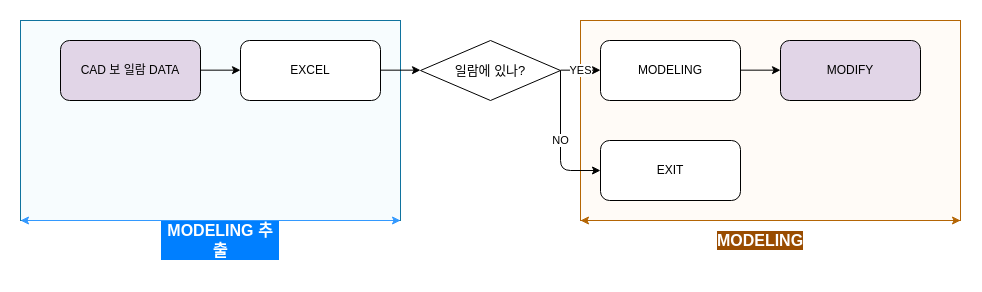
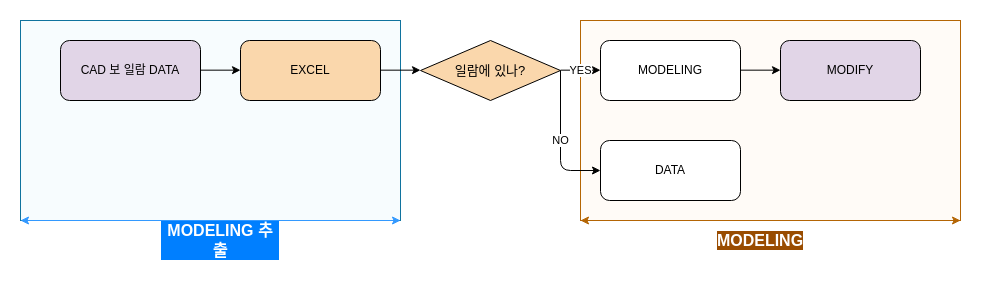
  <mxCell id="0" />
  <mxCell id="1" parent="0" />
  <mxCell id="2" value="" style="rounded=0;whiteSpace=wrap;html=1;fillColor=#b1ddf0;strokeColor=#10739e;shadow=0;strokeOpacity=100;fillOpacity=10;" parent="1" vertex="1"><mxGeometry x="20" y="20" width="380" height="200" as="geometry" /></mxCell>
  <mxCell id="3" value="CAD 보 일람 DATA" style="rounded=1;whiteSpace=wrap;html=1;fillColor=#e1d5e7;" parent="1" vertex="1"><mxGeometry x="60" y="40" width="140" height="60" as="geometry" /></mxCell>
- <mxCell id="4" value="EXCEL" style="rounded=1;whiteSpace=wrap;html=1;" parent="1" vertex="1"><mxGeometry x="240" y="40" width="140" height="60" as="geometry" /></mxCell>
+ <mxCell id="4" value="EXCEL" style="rounded=1;whiteSpace=wrap;html=1;fillColor=#fad7ac;" parent="1" vertex="1"><mxGeometry x="240" y="40" width="140" height="60" as="geometry" /></mxCell>
  <mxCell id="5" value="" style="rounded=0;whiteSpace=wrap;html=1;strokeColor=#b46504;shadow=0;strokeOpacity=100;fillOpacity=10;fillColor=#fad7ac;" parent="1" vertex="1"><mxGeometry x="580" y="20" width="380" height="200" as="geometry" /></mxCell>
  <mxCell id="6" value="MODELING" style="rounded=1;whiteSpace=wrap;html=1;" parent="1" vertex="1"><mxGeometry x="600" y="40" width="140" height="60" as="geometry" /></mxCell>
  <mxCell id="7" value="" style="endArrow=classic;html=1;exitX=1;exitY=0.5;exitDx=0;exitDy=0;entryX=0;entryY=0.5;entryDx=0;entryDy=0;" parent="1" edge="1"><mxGeometry width="50" height="50" relative="1" as="geometry"><mxPoint x="380" y="69.66" as="sourcePoint" /><mxPoint x="420" y="69.66" as="targetPoint" /></mxGeometry></mxCell>
- <mxCell id="8" value="EXIT" style="rounded=1;whiteSpace=wrap;html=1;" parent="1" vertex="1"><mxGeometry x="600" y="140" width="140" height="60" as="geometry" /></mxCell>
+ <mxCell id="8" value="DATA" style="rounded=1;whiteSpace=wrap;html=1;" parent="1" vertex="1"><mxGeometry x="600" y="140" width="140" height="60" as="geometry" /></mxCell>
  <mxCell id="9" value="MODIFY" style="rounded=1;whiteSpace=wrap;html=1;fillColor=#e1d5e7;" parent="1" vertex="1"><mxGeometry x="780" y="40" width="140" height="60" as="geometry" /></mxCell>
  <mxCell id="10" value="" style="endArrow=classic;html=1;exitX=1;exitY=0.5;exitDx=0;exitDy=0;entryX=0;entryY=0.5;entryDx=0;entryDy=0;" parent="1" edge="1"><mxGeometry width="50" height="50" relative="1" as="geometry"><mxPoint x="740" y="69.66" as="sourcePoint" /><mxPoint x="780" y="69.66" as="targetPoint" /></mxGeometry></mxCell>
  <mxCell id="11" value="NO" style="endArrow=classic;html=1;exitX=1;exitY=0.5;exitDx=0;exitDy=0;entryX=0;entryY=0.5;entryDx=0;entryDy=0;" parent="1" edge="1"><mxGeometry width="50" height="50" relative="1" as="geometry"><mxPoint x="560" y="70" as="sourcePoint" /><mxPoint x="600" y="170" as="targetPoint" /><Array as="points"><mxPoint x="560" y="170" /></Array></mxGeometry></mxCell>
  <mxCell id="12" value="" style="endArrow=classic;html=1;exitX=1;exitY=0.5;exitDx=0;exitDy=0;entryX=0;entryY=0.5;entryDx=0;entryDy=0;" parent="1" edge="1"><mxGeometry width="50" height="50" relative="1" as="geometry"><mxPoint x="200" y="69.66" as="sourcePoint" /><mxPoint x="240" y="69.66" as="targetPoint" /></mxGeometry></mxCell>
  <mxCell id="13" value="" style="endArrow=classic;startArrow=classic;html=1;strokeColor=#3399FF;" parent="1" edge="1"><mxGeometry width="50" height="50" relative="1" as="geometry"><mxPoint x="20" y="220" as="sourcePoint" /><mxPoint x="400" y="220" as="targetPoint" /></mxGeometry></mxCell>
  <mxCell id="14" value="" style="endArrow=classic;startArrow=classic;html=1;strokeColor=#b46504;fillColor=#fad7ac;" parent="1" edge="1"><mxGeometry width="50" height="50" relative="1" as="geometry"><mxPoint x="580" y="220" as="sourcePoint" /><mxPoint x="960" y="220" as="targetPoint" /></mxGeometry></mxCell>
  <mxCell id="15" value="MODELING 추출" style="rounded=0;whiteSpace=wrap;html=1;fillColor=none;strokeColor=none;fontSize=16;fontStyle=1;labelBackgroundColor=#007FFF;fontColor=#FFFFFF;" parent="1" vertex="1"><mxGeometry x="160" y="210" width="120" height="60" as="geometry" /></mxCell>
  <mxCell id="16" value="MODELING" style="rounded=0;whiteSpace=wrap;html=1;fillColor=none;strokeColor=none;fontSize=16;fontStyle=1;labelBackgroundColor=#994C00;fontColor=#FFFFFF;" parent="1" vertex="1"><mxGeometry x="700" y="210" width="120" height="60" as="geometry" /></mxCell>
- <mxCell id="17" value="일람에 있나?" style="rhombus;whiteSpace=wrap;html=1;shadow=0;labelBackgroundColor=none;fontSize=13;" parent="1" vertex="1"><mxGeometry x="420" y="40" width="140" height="60" as="geometry" /></mxCell>
+ <mxCell id="17" value="일람에 있나?" style="rhombus;whiteSpace=wrap;html=1;shadow=0;labelBackgroundColor=none;fontSize=13;fillColor=#fad7ac;" parent="1" vertex="1"><mxGeometry x="420" y="40" width="140" height="60" as="geometry" /></mxCell>
  <mxCell id="18" value="YES" style="endArrow=classic;html=1;exitX=1;exitY=0.5;exitDx=0;exitDy=0;entryX=0;entryY=0.5;entryDx=0;entryDy=0;" parent="1" edge="1"><mxGeometry width="50" height="50" relative="1" as="geometry"><mxPoint x="560" y="69.66" as="sourcePoint" /><mxPoint x="600" y="69.66" as="targetPoint" /></mxGeometry></mxCell>
